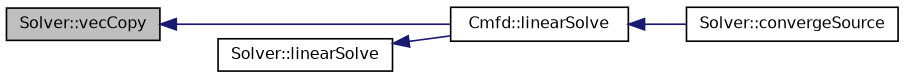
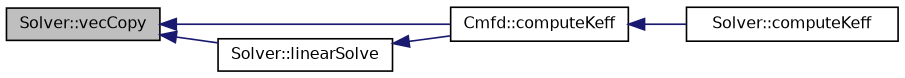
  digraph {
    rankdir=LR
    node [color=black fillcolor=white fontname=Helvetica fontsize=10 shape=record style=filled]
    edge [color=midnightblue dir=back fontname=Helvetica fontsize=10 labelfontname=Helvetica labelfontsize=10 style=solid]
    n1 [fillcolor=grey75 fontcolor=black height=0.2 label="Solver::vecCopy" width=0.4]
-   n2 [height=0.2 label="Cmfd::linearSolve" width=0.4]
+   n2 [height=0.2 label="Cmfd::computeKeff" width=0.4]
    n3 [height=0.2 label="Solver::linearSolve" width=0.4]
-   n4 [height=0.2 label="Solver::convergeSource" width=0.4]
+   n4 [height=0.2 label="Solver::computeKeff" width=0.4]
    n1 -> n2
+   n1 -> n3
    n2 -> n4
    n3 -> n2
  }
